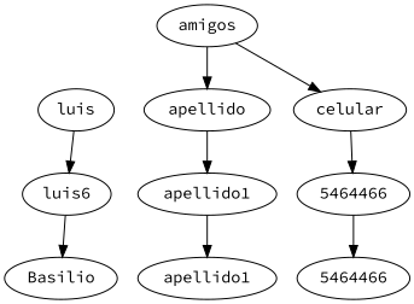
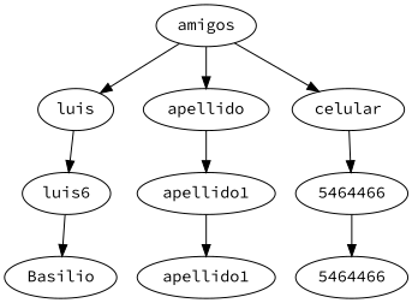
  digraph {
    fontname="Source Code Pro"
    node [fontname="Source Code Pro"]
    edge [fontname="Source Code Pro"]
    n1 [label=luis]
    n2 [label=luis6]
    n3 [label=Basilio]
    n4 [label=apellido]
    n5 [label=apellido1]
    n6 [label=apellido1]
    n7 [label=celular]
    n8 [label=5464466]
    n9 [label=5464466]
    amigos
    n1 -> n2
    n2 -> n3
    n4 -> n5
    n5 -> n6
    n7 -> n8
    n8 -> n9
+   amigos -> n1
    amigos -> n4
    amigos -> n7
  }
